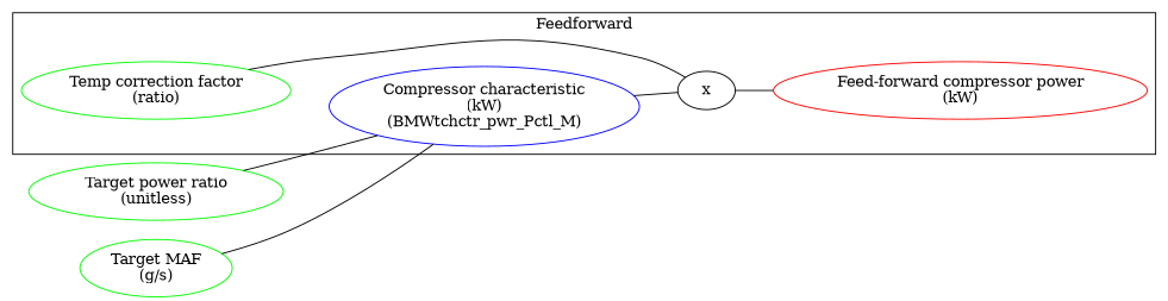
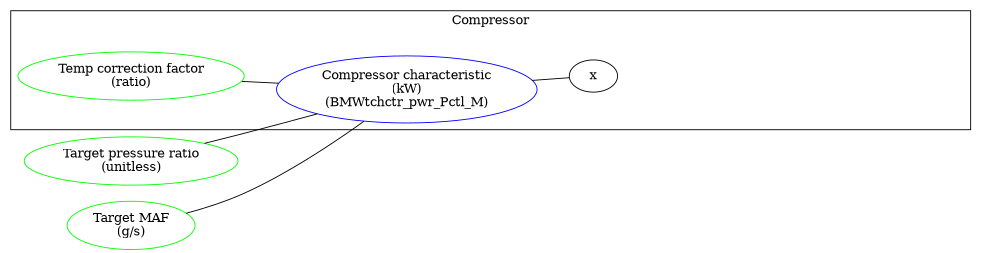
  graph {
    rankdir=LR
    node [color=green]
    n1 [color=blue label="Compressor characteristic\n(kW)\n(BMWtchctr_pwr_Pctl_M)"]
    n2 [label=x color=""]
    n3 [label="Temp correction factor\n(ratio)"]
-   n4 [color=red label="Feed-forward compressor power\n(kW)"]
-   n5 [label="Target power ratio\n(unitless)"]
+   n5 [label="Target pressure ratio\n(unitless)"]
    n6 [label="Target MAF\n(g/s)"]
    subgraph cluster_1 {
-     label=Feedforward
+     label=Compressor
      n1
      n2
      n3
-     n4
    }
    n1 -- n2
-   n2 -- n4
-   n3 -- n2
+   n3 -- n1
    n5 -- n1
    n6 -- n1
  }
